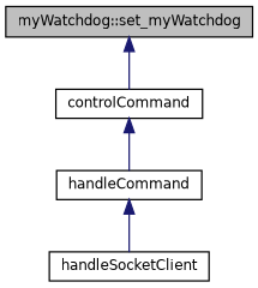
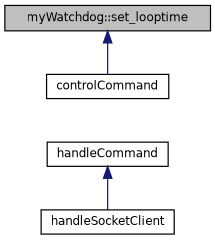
  digraph {
    rankdir=TB
    node [color=black fillcolor=white fontname=Helvetica fontsize=10 shape=record style=filled]
    edge [color=midnightblue dir=back fontname=Helvetica fontsize=10 labelfontname=Helvetica labelfontsize=10 style=solid]
-   n1 [fillcolor=grey75 fontcolor=black height=0.2 label="myWatchdog::set_myWatchdog" width=0.4]
+   n1 [fillcolor=grey75 fontcolor=black height=0.2 label="myWatchdog::set_looptime" width=0.4]
    n2 [height=0.2 label=controlCommand width=0.4]
    n3 [height=0.2 label=handleCommand width=0.4]
    n4 [height=0.2 label=handleSocketClient width=0.4]
    n1 -> n2
-   n2 -> n3
    n3 -> n4
  }
